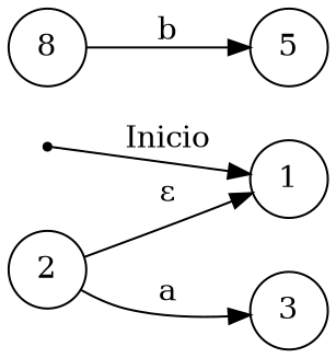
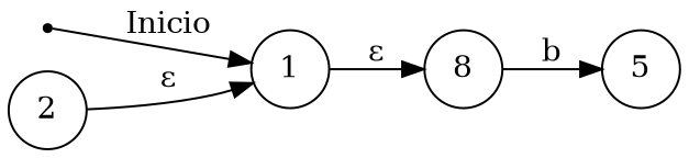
  digraph {
    rankdir=LR
    node [shape=circle]
    inicio [shape=point]
    1
    n3 [label=8]
    2
-   3
    5
    inicio -> 1 [label=Inicio]
+   1 -> n3 [label="&epsilon;"]
    n3 -> 5 [label=b]
    2 -> 1 [label="&epsilon;"]
-   2 -> 3 [label=a]
  }
